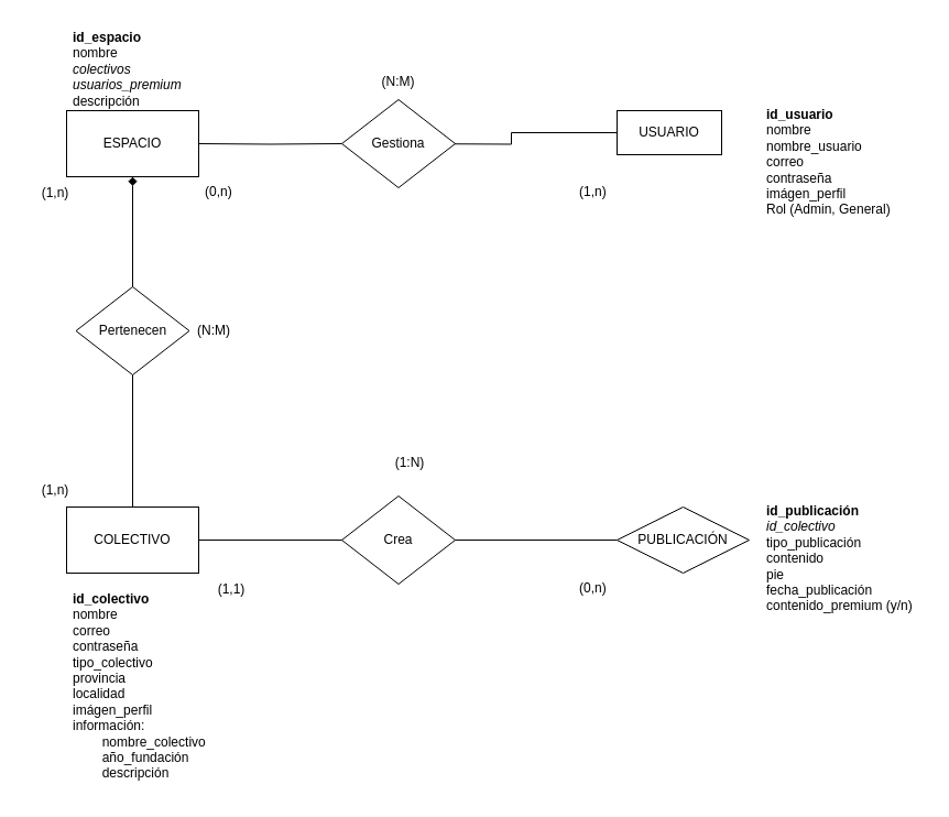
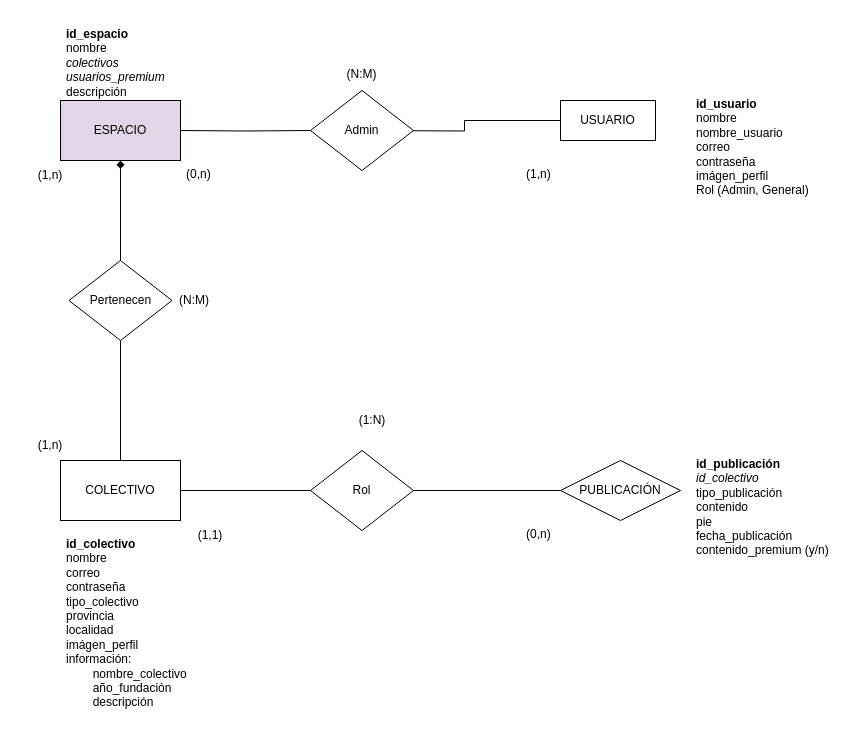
  <mxCell id="0" />
  <mxCell id="1" parent="0" />
  <mxCell id="2" value="COLECTIVO" style="rounded=0;whiteSpace=wrap;html=1;" parent="1" vertex="1"><mxGeometry x="60" y="460" width="120" height="60" as="geometry" /></mxCell>
  <mxCell id="3" style="edgeStyle=orthogonalEdgeStyle;rounded=0;orthogonalLoop=1;jettySize=auto;html=1;entryX=0;entryY=0.5;entryDx=0;entryDy=0;strokeColor=default;endArrow=none;endFill=0;startArrow=none;" parent="1" target="11" edge="1"><mxGeometry relative="1" as="geometry"><mxPoint x="367" y="130" as="sourcePoint" /><mxPoint x="440" y="130" as="targetPoint" /></mxGeometry></mxCell>
  <mxCell id="4" value="&lt;b&gt;id_usuario&lt;/b&gt;&lt;br&gt;nombre&lt;br&gt;nombre_usuario&lt;br&gt;correo&lt;br&gt;contraseña&lt;br&gt;imágen_perfil&lt;br&gt;Rol (Admin, General)" style="text;strokeColor=none;fillColor=none;spacingLeft=4;spacingRight=4;overflow=hidden;rotatable=0;points=[[0,0.5],[1,0.5]];portConstraint=eastwest;fontSize=12;html=1;" parent="1" vertex="1"><mxGeometry x="690" y="90" width="150" height="130" as="geometry" /></mxCell>
  <mxCell id="5" value="&lt;b&gt;id_espacio&lt;br&gt;&lt;/b&gt;nombre&lt;br&gt;&lt;i&gt;colectivos&lt;/i&gt;&lt;br&gt;&lt;i&gt;usuarios_premium&lt;/i&gt;&lt;br&gt;descripción" style="text;strokeColor=none;fillColor=none;spacingLeft=4;spacingRight=4;overflow=hidden;rotatable=0;points=[[0,0.5],[1,0.5]];portConstraint=eastwest;fontSize=12;html=1;" parent="1" vertex="1"><mxGeometry x="60" y="20" width="120" height="80" as="geometry" /></mxCell>
  <mxCell id="6" value="" style="edgeStyle=orthogonalEdgeStyle;rounded=0;orthogonalLoop=1;jettySize=auto;html=1;strokeColor=default;endArrow=none;endFill=0;" parent="1" target="14" edge="1"><mxGeometry relative="1" as="geometry"><mxPoint x="180" y="130" as="sourcePoint" /><mxPoint x="267" y="130" as="targetPoint" /></mxGeometry></mxCell>
  <mxCell id="7" value="(N:M)" style="text;strokeColor=none;fillColor=none;spacingLeft=4;spacingRight=4;overflow=hidden;rotatable=0;points=[[0,0.5],[1,0.5]];portConstraint=eastwest;fontSize=12;" parent="1" vertex="1"><mxGeometry x="340.5" y="60" width="40" height="30" as="geometry" /></mxCell>
  <mxCell id="8" value="(0,n)" style="text;strokeColor=none;fillColor=none;spacingLeft=4;spacingRight=4;overflow=hidden;rotatable=0;points=[[0,0.5],[1,0.5]];portConstraint=eastwest;fontSize=12;" parent="1" vertex="1"><mxGeometry x="180" y="160" width="40" height="30" as="geometry" /></mxCell>
  <mxCell id="9" value="(1,n)" style="text;strokeColor=none;fillColor=none;spacingLeft=4;spacingRight=4;overflow=hidden;rotatable=0;points=[[0,0.5],[1,0.5]];portConstraint=eastwest;fontSize=12;" parent="1" vertex="1"><mxGeometry x="520" y="160" width="40" height="30" as="geometry" /></mxCell>
- <mxCell id="10" value="ESPACIO" style="rounded=0;whiteSpace=wrap;html=1;" parent="1" vertex="1"><mxGeometry x="60" y="100" width="120" height="60" as="geometry" /></mxCell>
+ <mxCell id="10" value="ESPACIO" style="rounded=0;whiteSpace=wrap;html=1;fillColor=#e1d5e7;" parent="1" vertex="1"><mxGeometry x="60" y="100" width="120" height="60" as="geometry" /></mxCell>
  <mxCell id="11" value="USUARIO" style="rounded=0;whiteSpace=wrap;html=1;" parent="1" vertex="1"><mxGeometry x="560" y="100" width="95" height="40" as="geometry" /></mxCell>
  <mxCell id="12" value="" style="endArrow=diamond;html=1;rounded=0;entryX=0.5;entryY=1;entryDx=0;entryDy=0;exitX=0.5;exitY=0;exitDx=0;exitDy=0;" parent="1" source="2" target="10" edge="1"><mxGeometry width="50" height="50" relative="1" as="geometry"><mxPoint x="60" y="290" as="sourcePoint" /><mxPoint x="110" y="240" as="targetPoint" /></mxGeometry></mxCell>
  <mxCell id="13" value="(1,n)" style="text;html=1;strokeColor=none;fillColor=none;align=center;verticalAlign=middle;whiteSpace=wrap;rounded=0;" parent="1" vertex="1"><mxGeometry x="20" y="430" width="60" height="30" as="geometry" /></mxCell>
- <mxCell id="14" value="Gestiona" style="rhombus;whiteSpace=wrap;html=1;" parent="1" vertex="1"><mxGeometry x="310" y="90" width="103" height="80" as="geometry" /></mxCell>
+ <mxCell id="14" value="Admin" style="rhombus;whiteSpace=wrap;html=1;" parent="1" vertex="1"><mxGeometry x="310" y="90" width="103" height="80" as="geometry" /></mxCell>
  <mxCell id="15" value="(1,n)" style="text;html=1;strokeColor=none;fillColor=none;align=center;verticalAlign=middle;whiteSpace=wrap;rounded=0;" parent="1" vertex="1"><mxGeometry x="20" y="160" width="60" height="30" as="geometry" /></mxCell>
  <mxCell id="16" value="(N:M)" style="text;html=1;strokeColor=none;fillColor=none;align=center;verticalAlign=middle;whiteSpace=wrap;rounded=0;" parent="1" vertex="1"><mxGeometry x="164" y="285" width="60" height="30" as="geometry" /></mxCell>
  <mxCell id="17" value="(1,1)" style="text;html=1;strokeColor=none;fillColor=none;align=center;verticalAlign=middle;whiteSpace=wrap;rounded=0;" parent="1" vertex="1"><mxGeometry x="180" y="520" width="60" height="30" as="geometry" /></mxCell>
  <mxCell id="18" value="PUBLICACIÓN" style="rhombus;whiteSpace=wrap;html=1;" parent="1" vertex="1"><mxGeometry x="560" y="460" width="120" height="60" as="geometry" /></mxCell>
  <mxCell id="19" style="edgeStyle=none;html=1;endArrow=none;endFill=0;entryX=0;entryY=0.5;entryDx=0;entryDy=0;" parent="1" target="18" edge="1"><mxGeometry relative="1" as="geometry"><mxPoint x="550" y="490" as="targetPoint" /><mxPoint x="407" y="490" as="sourcePoint" /></mxGeometry></mxCell>
  <mxCell id="20" style="edgeStyle=none;html=1;entryX=1;entryY=0.5;entryDx=0;entryDy=0;endArrow=none;endFill=0;" parent="1" target="2" edge="1"><mxGeometry relative="1" as="geometry"><mxPoint x="327" y="490" as="sourcePoint" /></mxGeometry></mxCell>
  <mxCell id="21" value="(1:N)" style="text;html=1;strokeColor=none;fillColor=none;align=center;verticalAlign=middle;whiteSpace=wrap;rounded=0;" parent="1" vertex="1"><mxGeometry x="342" y="405" width="60" height="30" as="geometry" /></mxCell>
  <mxCell id="22" value="(0,n)" style="text;strokeColor=none;fillColor=none;spacingLeft=4;spacingRight=4;overflow=hidden;rotatable=0;points=[[0,0.5],[1,0.5]];portConstraint=eastwest;fontSize=12;" parent="1" vertex="1"><mxGeometry x="520" y="520" width="40" height="30" as="geometry" /></mxCell>
- <mxCell id="23" value="Crea" style="rhombus;whiteSpace=wrap;html=1;" parent="1" vertex="1"><mxGeometry x="310" y="450" width="103" height="80" as="geometry" /></mxCell>
+ <mxCell id="23" value="Rol" style="rhombus;whiteSpace=wrap;html=1;" parent="1" vertex="1"><mxGeometry x="310" y="450" width="103" height="80" as="geometry" /></mxCell>
  <mxCell id="24" value="&lt;b&gt;id_colectivo&lt;/b&gt;&lt;br&gt;nombre&lt;br&gt;correo&lt;br&gt;contraseña&lt;br&gt;tipo_colectivo&lt;br&gt;provincia&lt;br&gt;localidad&lt;br&gt;imágen_perfil&lt;br&gt;información:&lt;br&gt;&lt;span style=&quot;white-space: pre;&quot;&gt;&#09;&lt;/span&gt;nombre_colectivo&lt;br&gt;&lt;span style=&quot;white-space: pre;&quot;&gt;&#09;&lt;/span&gt;año_fundación&lt;br&gt;&lt;span style=&quot;white-space: pre;&quot;&gt;&#09;&lt;/span&gt;descripción" style="text;strokeColor=none;fillColor=none;spacingLeft=4;spacingRight=4;overflow=hidden;rotatable=0;points=[[0,0.5],[1,0.5]];portConstraint=eastwest;fontSize=12;html=1;" parent="1" vertex="1"><mxGeometry x="60" y="530" width="150" height="190" as="geometry" /></mxCell>
  <mxCell id="25" value="&lt;b&gt;id_publicación&lt;/b&gt;&lt;br&gt;&lt;i&gt;id_colectivo&lt;br&gt;&lt;/i&gt;tipo_publicación&lt;br&gt;contenido&lt;br&gt;pie&lt;br&gt;fecha_publicación&lt;br&gt;contenido_premium (y/n)" style="text;strokeColor=none;fillColor=none;spacingLeft=4;spacingRight=4;overflow=hidden;rotatable=0;points=[[0,0.5],[1,0.5]];portConstraint=eastwest;fontSize=12;html=1;" parent="1" vertex="1"><mxGeometry x="690" y="450" width="150" height="130" as="geometry" /></mxCell>
  <mxCell id="26" value="Pertenecen" style="rhombus;whiteSpace=wrap;html=1;" parent="1" vertex="1"><mxGeometry x="68.5" y="260" width="103" height="80" as="geometry" /></mxCell>
